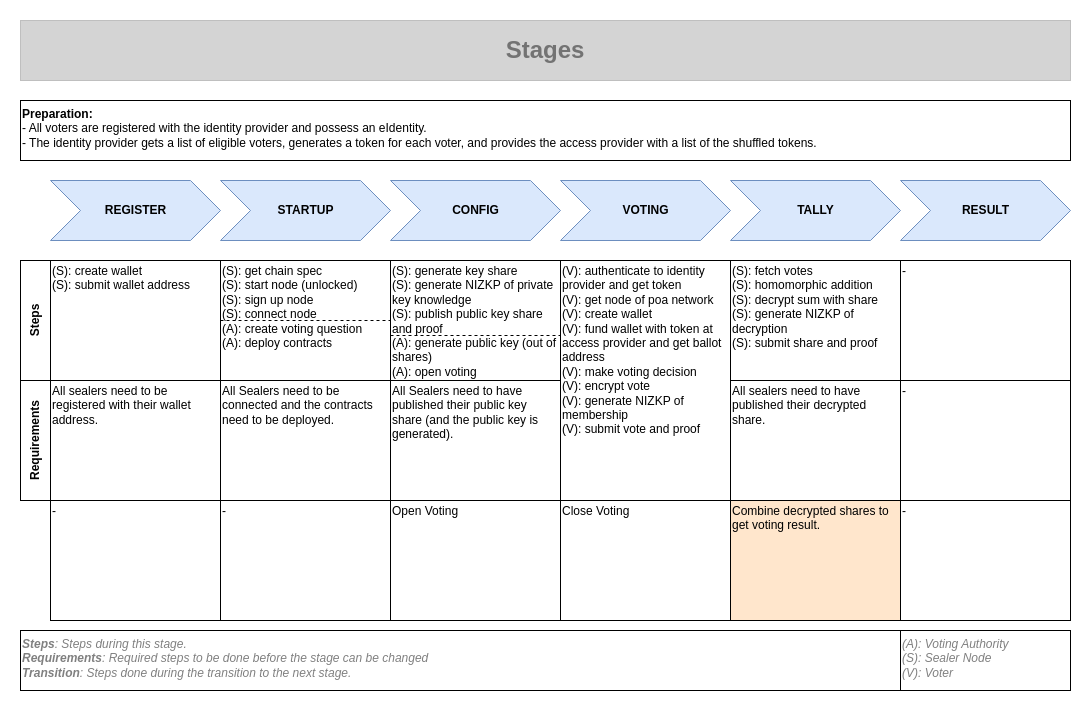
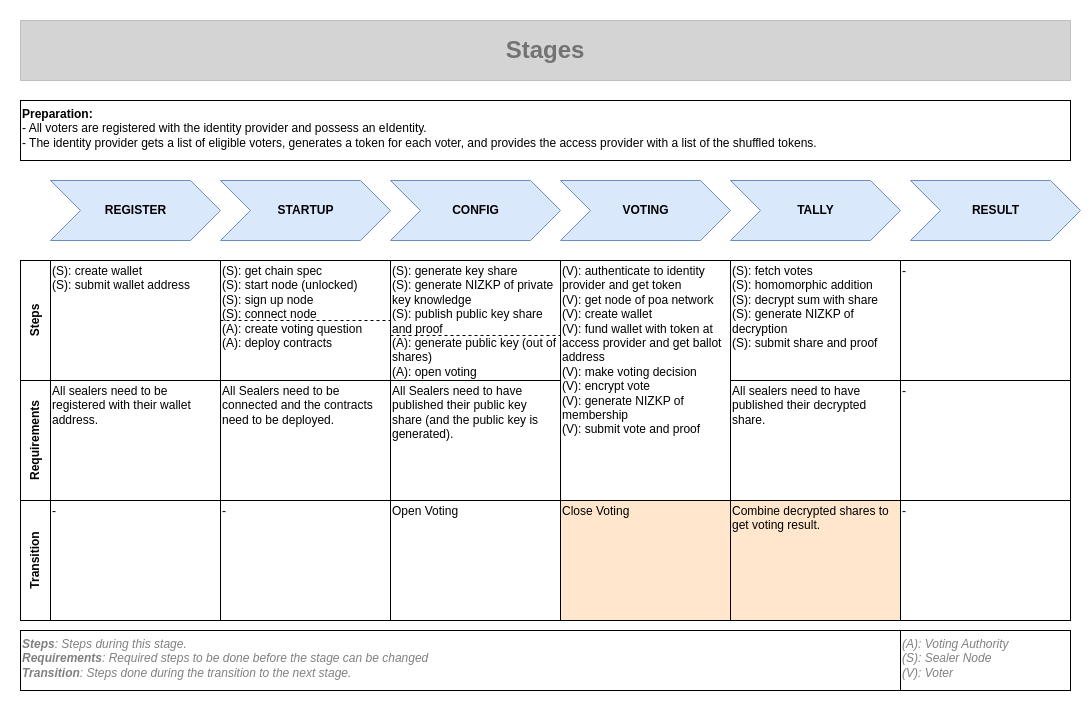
  <mxCell id="0" />
  <mxCell id="1" parent="0" />
  <mxCell id="2" value="&lt;b&gt;REGISTER&lt;/b&gt;" style="html=1;shadow=0;dashed=0;align=center;verticalAlign=middle;shape=mxgraph.arrows2.arrow;dy=0;dx=30;notch=30;strokeColor=#6c8ebf;fillColor=#dae8fc;" parent="1" vertex="1"><mxGeometry x="50" y="180" width="170" height="60" as="geometry" /></mxCell>
  <mxCell id="3" value="&lt;b&gt;STARTUP&lt;/b&gt;" style="html=1;shadow=0;dashed=0;align=center;verticalAlign=middle;shape=mxgraph.arrows2.arrow;dy=0;dx=30;notch=30;strokeColor=#6c8ebf;fillColor=#dae8fc;" parent="1" vertex="1"><mxGeometry x="220" y="180" width="170" height="60" as="geometry" /></mxCell>
  <mxCell id="4" value="&lt;b&gt;CONFIG&lt;/b&gt;" style="html=1;shadow=0;dashed=0;align=center;verticalAlign=middle;shape=mxgraph.arrows2.arrow;dy=0;dx=30;notch=30;strokeColor=#6c8ebf;fillColor=#dae8fc;" parent="1" vertex="1"><mxGeometry x="390" y="180" width="170" height="60" as="geometry" /></mxCell>
  <mxCell id="5" value="&lt;b&gt;VOTING&lt;/b&gt;" style="html=1;shadow=0;dashed=0;align=center;verticalAlign=middle;shape=mxgraph.arrows2.arrow;dy=0;dx=30;notch=30;strokeColor=#6c8ebf;fillColor=#dae8fc;" parent="1" vertex="1"><mxGeometry x="560" y="180" width="170" height="60" as="geometry" /></mxCell>
  <mxCell id="6" value="&lt;b&gt;TALLY&lt;/b&gt;" style="html=1;shadow=0;dashed=0;align=center;verticalAlign=middle;shape=mxgraph.arrows2.arrow;dy=0;dx=30;notch=30;strokeColor=#6c8ebf;fillColor=#dae8fc;" parent="1" vertex="1"><mxGeometry x="730" y="180" width="170" height="60" as="geometry" /></mxCell>
  <mxCell id="7" value="Stages" style="rounded=0;whiteSpace=wrap;html=1;labelBackgroundColor=none;strokeColor=#BFBFBF;strokeWidth=1;fillColor=#D4D4D4;gradientColor=none;fontSize=24;fontColor=#737373;align=center;perimeterSpacing=0;comic=0;glass=0;shadow=0;fontStyle=1" parent="1" vertex="1"><mxGeometry x="20" y="20" width="1050" height="60" as="geometry" /></mxCell>
  <mxCell id="8" value="&lt;div&gt;(S): create wallet&lt;/div&gt;&lt;div&gt;(S): submit wallet address&lt;/div&gt;" style="rounded=0;whiteSpace=wrap;html=1;align=left;verticalAlign=top;spacing=0;spacingTop=-1;spacingLeft=2;spacingRight=2;spacingBottom=2;" parent="1" vertex="1"><mxGeometry x="50" y="260" width="170" height="120" as="geometry" /></mxCell>
  <mxCell id="9" value="&lt;div&gt;(S): generate key share&lt;br&gt;(S): generate NIZKP of private key knowledge&lt;br&gt;&lt;/div&gt;&lt;div&gt;(S): publish public key share and proof&lt;/div&gt;&lt;div&gt;(A): generate public key (out of shares)&lt;br&gt;&lt;/div&gt;&lt;div&gt;(A): open voting&lt;br&gt;&lt;/div&gt;" style="rounded=0;whiteSpace=wrap;html=1;align=left;verticalAlign=top;spacing=0;spacingTop=-1;spacingLeft=2;spacingRight=2;spacingBottom=2;" parent="1" vertex="1"><mxGeometry x="390" y="260" width="170" height="120" as="geometry" /></mxCell>
  <mxCell id="10" value="(V): authenticate to identity provider and get token&lt;div&gt;&lt;div&gt;(V): get node of poa network&lt;/div&gt;&lt;div&gt;(V): create wallet&lt;/div&gt;&lt;div&gt;(V): fund wallet with token at access provider and get ballot address&lt;/div&gt;&lt;div&gt;(V): make voting decision&lt;/div&gt;&lt;div&gt;&lt;div&gt;(V): encrypt vote&lt;br&gt;(V): generate NIZKP of membership&lt;/div&gt;(V): submit vote and proof&lt;/div&gt;&lt;/div&gt;" style="rounded=0;whiteSpace=wrap;html=1;align=left;verticalAlign=top;spacing=0;spacingTop=-1;spacingLeft=2;spacingRight=2;spacingBottom=2;" parent="1" vertex="1"><mxGeometry x="560" y="260" width="170" height="240" as="geometry" /></mxCell>
  <mxCell id="11" value="&lt;div&gt;(S): fetch votes&lt;/div&gt;&lt;div&gt;(S): homomorphic addition&lt;/div&gt;&lt;div&gt;(S): decrypt sum with share&lt;/div&gt;&lt;div&gt;(S): generate NIZKP of decryption&lt;br&gt;(S): submit share and proof&lt;br&gt;&lt;/div&gt;" style="rounded=0;whiteSpace=wrap;html=1;align=left;verticalAlign=top;spacing=0;spacingTop=-1;spacingLeft=2;spacingRight=2;spacingBottom=2;" parent="1" vertex="1"><mxGeometry x="730" y="260" width="170" height="120" as="geometry" /></mxCell>
  <mxCell id="12" value="All sealers need to be registered with their wallet address." style="rounded=0;whiteSpace=wrap;html=1;align=left;verticalAlign=top;spacing=0;spacingTop=-1;spacingLeft=2;spacingRight=2;spacingBottom=2;" parent="1" vertex="1"><mxGeometry x="50" y="380" width="170" height="120" as="geometry" /></mxCell>
  <mxCell id="13" value="&lt;div&gt;&lt;div&gt;(A): Voting Authority&lt;br&gt;&lt;/div&gt;&lt;/div&gt;&lt;div&gt;(S): Sealer Node&lt;/div&gt;&lt;div&gt;(V): Voter&lt;br&gt;&lt;/div&gt;" style="rounded=0;whiteSpace=wrap;html=1;align=left;verticalAlign=top;fontStyle=2;fontColor=#808080;" parent="1" vertex="1"><mxGeometry x="900" y="630" width="170" height="60" as="geometry" /></mxCell>
  <mxCell id="14" value="-" style="rounded=0;whiteSpace=wrap;html=1;align=left;verticalAlign=top;spacing=0;spacingTop=-1;spacingLeft=2;spacingRight=2;spacingBottom=2;" parent="1" vertex="1"><mxGeometry x="220" y="500" width="170" height="120" as="geometry" /></mxCell>
  <mxCell id="15" value="-" style="rounded=0;whiteSpace=wrap;html=1;align=left;verticalAlign=top;spacing=0;spacingTop=-1;spacingLeft=2;spacingRight=2;spacingBottom=2;" parent="1" vertex="1"><mxGeometry x="50" y="500" width="170" height="120" as="geometry" /></mxCell>
  <mxCell id="16" value="Steps" style="rounded=0;whiteSpace=wrap;html=1;align=center;horizontal=0;fontStyle=1" parent="1" vertex="1"><mxGeometry x="20" y="260" width="30" height="120" as="geometry" /></mxCell>
  <mxCell id="17" value="&lt;div&gt;Requirements&lt;/div&gt;" style="rounded=0;whiteSpace=wrap;html=1;align=center;horizontal=0;fontStyle=1" parent="1" vertex="1"><mxGeometry x="20" y="380" width="30" height="120" as="geometry" /></mxCell>
+ <mxCell id="18" value="Transition" style="rounded=0;whiteSpace=wrap;html=1;align=center;horizontal=0;fontStyle=1" parent="1" vertex="1"><mxGeometry x="20" y="500" width="30" height="120" as="geometry" /></mxCell>
  <mxCell id="19" value="All Sealers need to be connected and the contracts need to be deployed." style="rounded=0;whiteSpace=wrap;html=1;align=left;verticalAlign=top;spacing=0;spacingTop=-1;spacingLeft=2;spacingRight=2;spacingBottom=2;" parent="1" vertex="1"><mxGeometry x="220" y="380" width="170" height="120" as="geometry" /></mxCell>
  <mxCell id="20" value="&lt;div&gt;(S): get chain spec&lt;/div&gt;&lt;div&gt;(S): start node (unlocked)&lt;/div&gt;&lt;div&gt;(S): sign up node&lt;br&gt;&lt;/div&gt;&lt;div&gt;(S): connect node&lt;br&gt;&lt;/div&gt;&lt;div&gt;(A): create voting question&lt;/div&gt;&lt;div&gt;(A): deploy contracts&lt;br&gt;&lt;/div&gt;" style="rounded=0;whiteSpace=wrap;html=1;align=left;verticalAlign=top;spacing=0;spacingTop=-1;spacingLeft=2;spacingRight=2;spacingBottom=2;" parent="1" vertex="1"><mxGeometry x="220" y="260" width="170" height="120" as="geometry" /></mxCell>
  <mxCell id="21" value="&lt;div&gt;&lt;b&gt;Steps&lt;/b&gt;: Steps during this stage.&lt;/div&gt;&lt;div&gt;&lt;b&gt;Requirements&lt;/b&gt;: Required steps to be done before the stage can be changed&lt;/div&gt;&lt;div&gt;&lt;b&gt;Transition&lt;/b&gt;: Steps done during the transition to the next stage.&lt;br&gt;&lt;/div&gt;" style="rounded=0;whiteSpace=wrap;html=1;align=left;verticalAlign=top;fontStyle=2;fontColor=#808080;" parent="1" vertex="1"><mxGeometry x="20" y="630" width="880" height="60" as="geometry" /></mxCell>
  <mxCell id="22" value="Open Voting" style="rounded=0;whiteSpace=wrap;html=1;align=left;verticalAlign=top;spacing=0;spacingTop=-1;spacingLeft=2;spacingRight=2;spacingBottom=2;" parent="1" vertex="1"><mxGeometry x="390" y="500" width="170" height="120" as="geometry" /></mxCell>
- <mxCell id="23" value="Close Voting" style="rounded=0;whiteSpace=wrap;html=1;align=left;verticalAlign=top;spacing=0;spacingTop=-1;spacingLeft=2;spacingRight=2;spacingBottom=2;" parent="1" vertex="1"><mxGeometry x="560" y="500" width="170" height="120" as="geometry" /></mxCell>
+ <mxCell id="23" value="Close Voting" style="rounded=0;whiteSpace=wrap;html=1;align=left;verticalAlign=top;spacing=0;spacingTop=-1;spacingLeft=2;spacingRight=2;spacingBottom=2;fillColor=#ffe6cc;" parent="1" vertex="1"><mxGeometry x="560" y="500" width="170" height="120" as="geometry" /></mxCell>
  <mxCell id="24" value="Combine decrypted shares to get voting result." style="rounded=0;whiteSpace=wrap;html=1;align=left;verticalAlign=top;spacing=0;spacingTop=-1;spacingLeft=2;spacingRight=2;spacingBottom=2;fillColor=#ffe6cc;" parent="1" vertex="1"><mxGeometry x="730" y="500" width="170" height="120" as="geometry" /></mxCell>
  <mxCell id="25" value="All Sealers need to have published their public key share (and the public key is generated)." style="rounded=0;whiteSpace=wrap;html=1;align=left;verticalAlign=top;spacing=0;spacingTop=-1;spacingLeft=2;spacingRight=2;spacingBottom=2;" parent="1" vertex="1"><mxGeometry x="390" y="380" width="170" height="120" as="geometry" /></mxCell>
  <mxCell id="26" value="All sealers need to have published their decrypted share." style="rounded=0;whiteSpace=wrap;html=1;align=left;verticalAlign=top;spacing=0;spacingTop=-1;spacingLeft=2;spacingRight=2;spacingBottom=2;" parent="1" vertex="1"><mxGeometry x="730" y="380" width="170" height="120" as="geometry" /></mxCell>
  <mxCell id="27" value="" style="line;strokeWidth=1;html=1;dashed=1;" parent="1" vertex="1"><mxGeometry x="220" y="313" width="170" height="14" as="geometry" /></mxCell>
  <mxCell id="28" value="" style="line;strokeWidth=1;html=1;dashed=1;" parent="1" vertex="1"><mxGeometry x="390" y="330" width="170" height="10" as="geometry" /></mxCell>
- <mxCell id="29" value="RESULT" style="html=1;shadow=0;dashed=0;align=center;verticalAlign=middle;shape=mxgraph.arrows2.arrow;dy=0;dx=30;notch=30;strokeColor=#6c8ebf;fillColor=#dae8fc;fontStyle=1" vertex="1" parent="1"><mxGeometry x="900" y="180" width="170" height="60" as="geometry" /></mxCell>
+ <mxCell id="29" value="RESULT" style="html=1;shadow=0;dashed=0;align=center;verticalAlign=middle;shape=mxgraph.arrows2.arrow;dy=0;dx=30;notch=30;strokeColor=#6c8ebf;fillColor=#dae8fc;fontStyle=1" vertex="1" parent="1"><mxGeometry x="910" y="180" width="170" height="60" as="geometry" /></mxCell>
  <mxCell id="30" value="-" style="rounded=0;whiteSpace=wrap;html=1;align=left;verticalAlign=top;spacing=0;spacingTop=-1;spacingLeft=2;spacingRight=2;spacingBottom=2;" vertex="1" parent="1"><mxGeometry x="900" y="260" width="170" height="120" as="geometry" /></mxCell>
  <mxCell id="31" value="-" style="rounded=0;whiteSpace=wrap;html=1;align=left;verticalAlign=top;spacing=0;spacingTop=-1;spacingLeft=2;spacingRight=2;spacingBottom=2;" vertex="1" parent="1"><mxGeometry x="900" y="500" width="170" height="120" as="geometry" /></mxCell>
  <mxCell id="32" value="-" style="rounded=0;whiteSpace=wrap;html=1;align=left;verticalAlign=top;spacing=0;spacingTop=-1;spacingLeft=2;spacingRight=2;spacingBottom=2;" vertex="1" parent="1"><mxGeometry x="900" y="380" width="170" height="120" as="geometry" /></mxCell>
  <mxCell id="33" value="&lt;div&gt;&lt;b&gt;Preparation:&lt;/b&gt;&lt;/div&gt;&lt;div&gt;- All voters are registered with the identity provider and possess an eIdentity.&lt;/div&gt;&lt;div&gt;- The identity provider gets a list of eligible voters, generates a token for each voter, and provides the access provider with a list of the shuffled tokens.&lt;br&gt;&lt;/div&gt;" style="rounded=0;whiteSpace=wrap;html=1;align=left;verticalAlign=top;fontStyle=0;" vertex="1" parent="1"><mxGeometry x="20" y="100" width="1050" height="60" as="geometry" /></mxCell>
